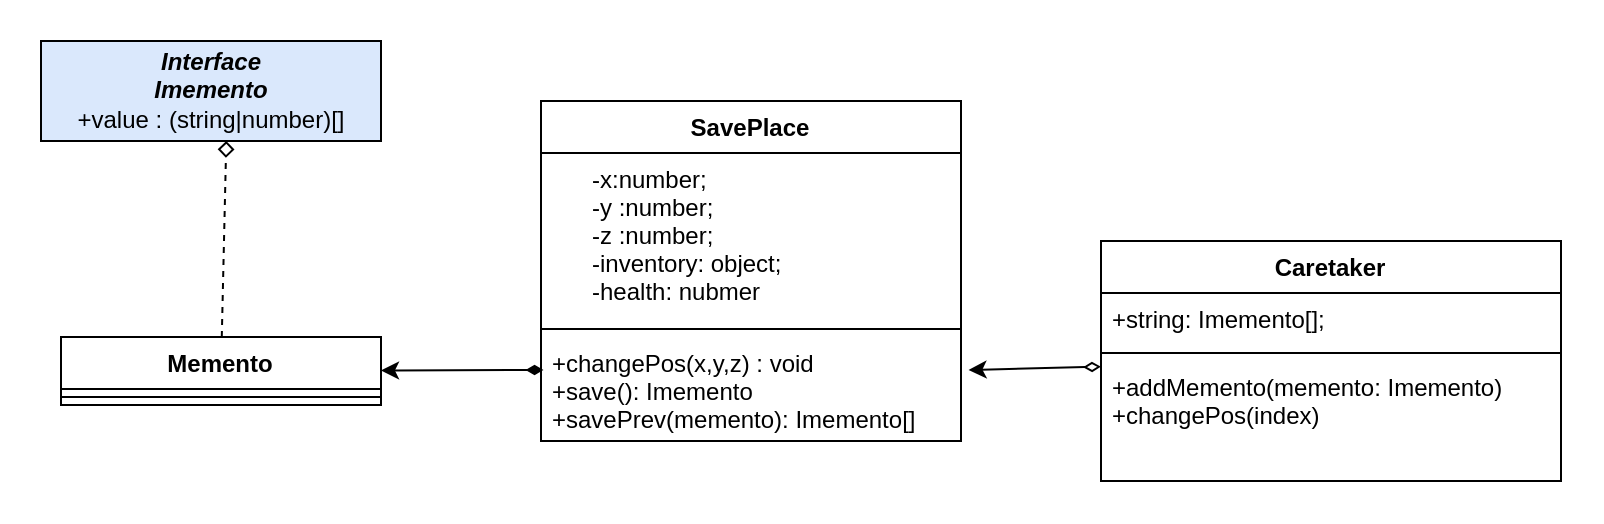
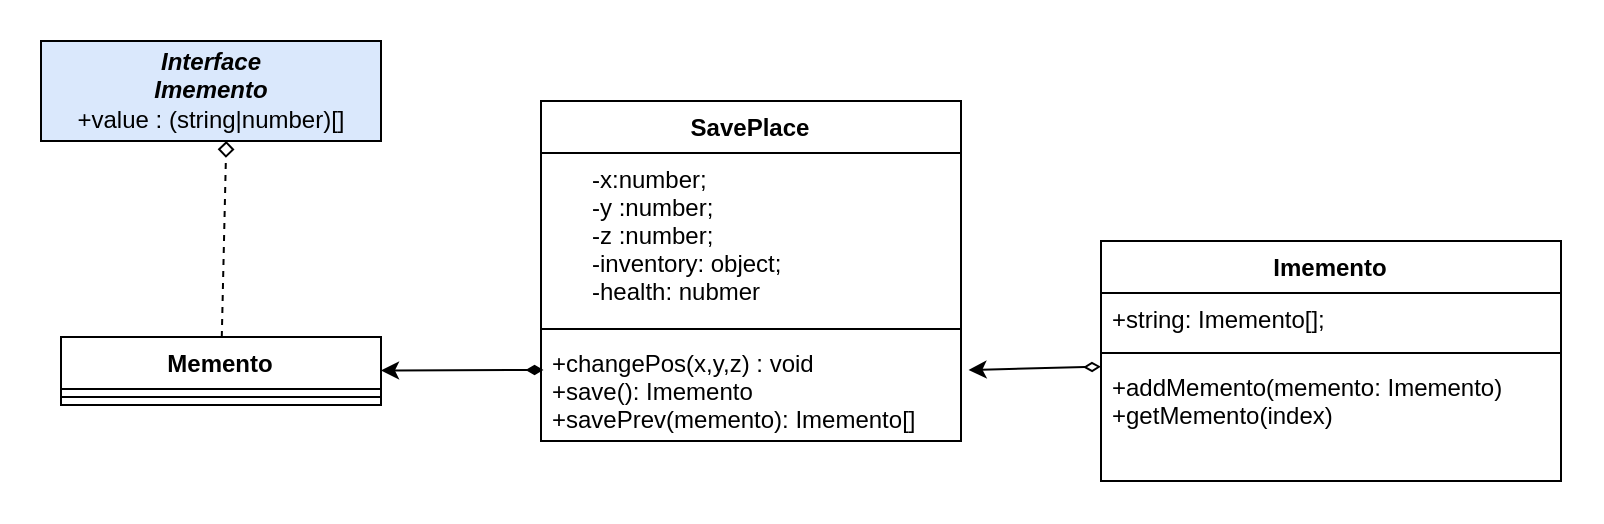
  <mxCell id="0" />
  <mxCell id="1" parent="0" />
  <mxCell id="2" style="edgeStyle=none;html=1;endArrow=classic;endFill=1;startArrow=diamondThin;startFill=1;exitX=0.006;exitY=0.317;exitDx=0;exitDy=0;exitPerimeter=0;" parent="1" source="6" target="14" edge="1"><mxGeometry relative="1" as="geometry" /></mxCell>
  <mxCell id="3" value="SavePlace" style="swimlane;fontStyle=1;align=center;verticalAlign=top;childLayout=stackLayout;horizontal=1;startSize=26;horizontalStack=0;resizeParent=1;resizeParentMax=0;resizeLast=0;collapsible=1;marginBottom=0;" parent="1" vertex="1"><mxGeometry x="270" y="50" width="210" height="170" as="geometry" /></mxCell>
  <mxCell id="4" value="      -x:number;&#10;      -y :number;&#10;      -z :number;&#10;      -inventory: object;&#10;      -health: nubmer&#10;" style="text;strokeColor=none;fillColor=none;align=left;verticalAlign=top;spacingLeft=4;spacingRight=4;overflow=hidden;rotatable=0;points=[[0,0.5],[1,0.5]];portConstraint=eastwest;" parent="3" vertex="1"><mxGeometry y="26" width="210" height="84" as="geometry" /></mxCell>
  <mxCell id="5" value="" style="line;strokeWidth=1;fillColor=none;align=left;verticalAlign=middle;spacingTop=-1;spacingLeft=3;spacingRight=3;rotatable=0;labelPosition=right;points=[];portConstraint=eastwest;" parent="3" vertex="1"><mxGeometry y="110" width="210" height="8" as="geometry" /></mxCell>
  <mxCell id="6" value="+changePos(x,y,z) : void&#10;+save(): Imemento&#10;+savePrev(memento): Imemento[]" style="text;strokeColor=none;fillColor=none;align=left;verticalAlign=top;spacingLeft=4;spacingRight=4;overflow=hidden;rotatable=0;points=[[0,0.5],[1,0.5]];portConstraint=eastwest;" parent="3" vertex="1"><mxGeometry y="118" width="210" height="52" as="geometry" /></mxCell>
  <mxCell id="7" value="&lt;i&gt;&lt;b&gt;Interface&lt;br&gt;Imemento&lt;/b&gt;&lt;/i&gt;&lt;br&gt;+value :&amp;nbsp;&lt;span style=&quot;background-color: transparent; color: var(--vscode-textPreformat-foreground); font-family: inherit; font-size: var(--_pr-code-fs); font-style: inherit; font-variant-ligatures: inherit; font-variant-caps: inherit; font-weight: inherit; text-align: left;&quot;&gt;(string|number)[]&lt;/span&gt;" style="html=1;fillColor=#dae8fc;" parent="1" vertex="1"><mxGeometry x="20" y="20" width="170" height="50" as="geometry" /></mxCell>
  <mxCell id="8" style="edgeStyle=none;html=1;startArrow=diamondThin;startFill=0;endArrow=classic;endFill=1;entryX=1.018;entryY=0.317;entryDx=0;entryDy=0;entryPerimeter=0;" parent="1" source="9" target="6" edge="1"><mxGeometry relative="1" as="geometry" /></mxCell>
- <mxCell id="9" value="Caretaker" style="swimlane;fontStyle=1;align=center;verticalAlign=top;childLayout=stackLayout;horizontal=1;startSize=26;horizontalStack=0;resizeParent=1;resizeParentMax=0;resizeLast=0;collapsible=1;marginBottom=0;" parent="1" vertex="1"><mxGeometry x="550" y="120" width="230" height="120" as="geometry" /></mxCell>
+ <mxCell id="9" value="Imemento" style="swimlane;fontStyle=1;align=center;verticalAlign=top;childLayout=stackLayout;horizontal=1;startSize=26;horizontalStack=0;resizeParent=1;resizeParentMax=0;resizeLast=0;collapsible=1;marginBottom=0;" parent="1" vertex="1"><mxGeometry x="550" y="120" width="230" height="120" as="geometry" /></mxCell>
  <mxCell id="10" value="+string: Imemento[];" style="text;strokeColor=none;fillColor=none;align=left;verticalAlign=top;spacingLeft=4;spacingRight=4;overflow=hidden;rotatable=0;points=[[0,0.5],[1,0.5]];portConstraint=eastwest;" parent="9" vertex="1"><mxGeometry y="26" width="230" height="26" as="geometry" /></mxCell>
  <mxCell id="11" value="" style="line;strokeWidth=1;fillColor=none;align=left;verticalAlign=middle;spacingTop=-1;spacingLeft=3;spacingRight=3;rotatable=0;labelPosition=right;points=[];portConstraint=eastwest;" parent="9" vertex="1"><mxGeometry y="52" width="230" height="8" as="geometry" /></mxCell>
- <mxCell id="12" value="+addMemento(memento: Imemento)&#10;+changePos(index)" style="text;strokeColor=none;fillColor=none;align=left;verticalAlign=top;spacingLeft=4;spacingRight=4;overflow=hidden;rotatable=0;points=[[0,0.5],[1,0.5]];portConstraint=eastwest;" parent="9" vertex="1"><mxGeometry y="60" width="230" height="60" as="geometry" /></mxCell>
+ <mxCell id="12" value="+addMemento(memento: Imemento)&#10;+getMemento(index)" style="text;strokeColor=none;fillColor=none;align=left;verticalAlign=top;spacingLeft=4;spacingRight=4;overflow=hidden;rotatable=0;points=[[0,0.5],[1,0.5]];portConstraint=eastwest;" parent="9" vertex="1"><mxGeometry y="60" width="230" height="60" as="geometry" /></mxCell>
  <mxCell id="13" style="edgeStyle=none;html=1;entryX=0.545;entryY=1;entryDx=0;entryDy=0;entryPerimeter=0;endArrow=diamond;endFill=0;dashed=1;" parent="1" source="14" target="7" edge="1"><mxGeometry relative="1" as="geometry" /></mxCell>
  <mxCell id="14" value="Memento" style="swimlane;fontStyle=1;align=center;verticalAlign=top;childLayout=stackLayout;horizontal=1;startSize=26;horizontalStack=0;resizeParent=1;resizeParentMax=0;resizeLast=0;collapsible=1;marginBottom=0;" parent="1" vertex="1"><mxGeometry x="30" y="168" width="160" height="34" as="geometry" /></mxCell>
  <mxCell id="15" value="" style="line;strokeWidth=1;fillColor=none;align=left;verticalAlign=middle;spacingTop=-1;spacingLeft=3;spacingRight=3;rotatable=0;labelPosition=right;points=[];portConstraint=eastwest;" parent="14" vertex="1"><mxGeometry y="26" width="160" height="8" as="geometry" /></mxCell>
